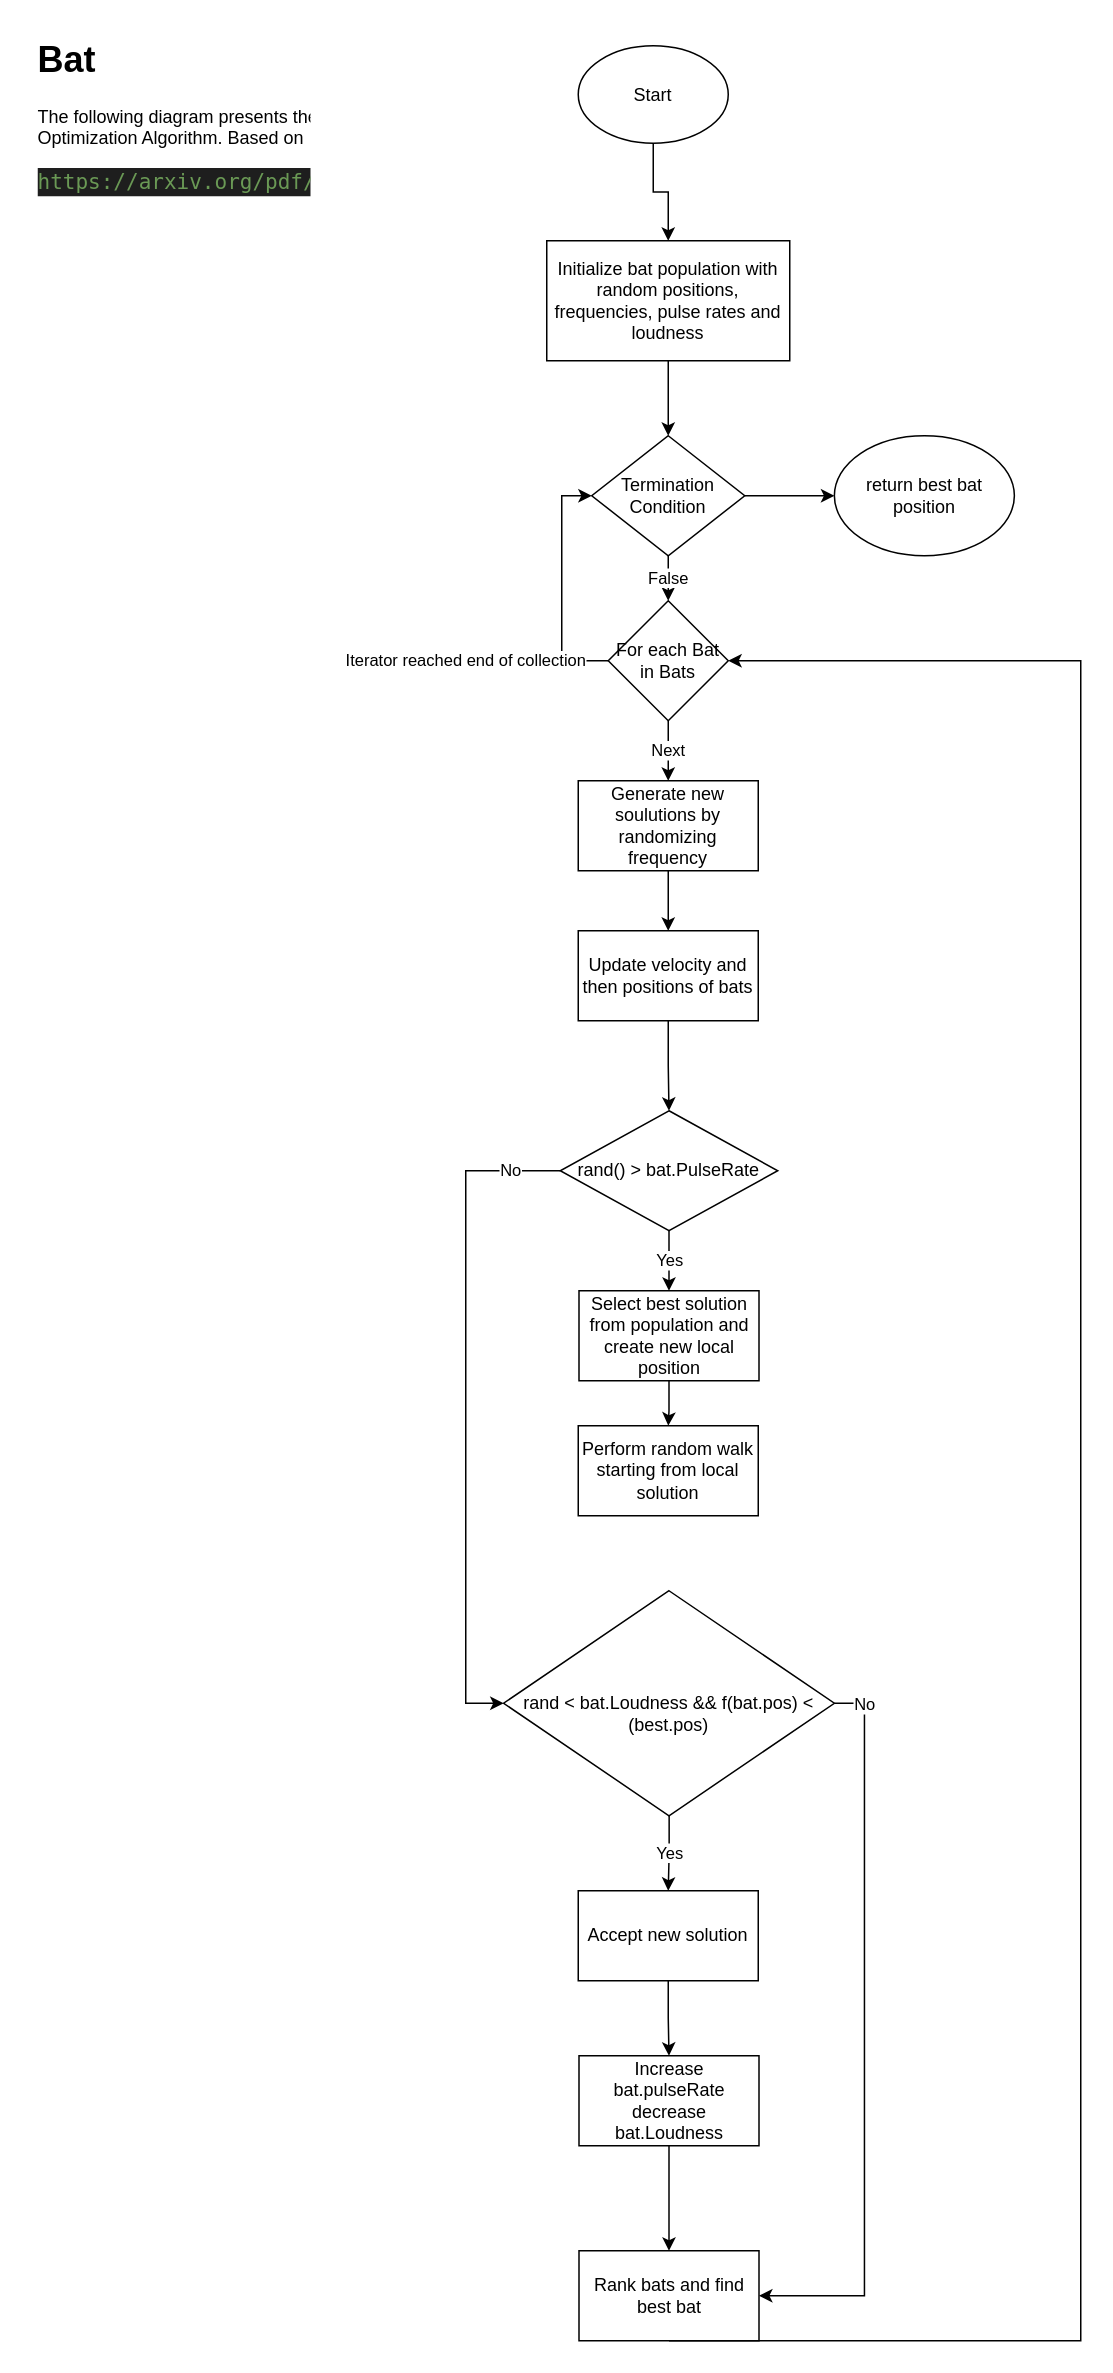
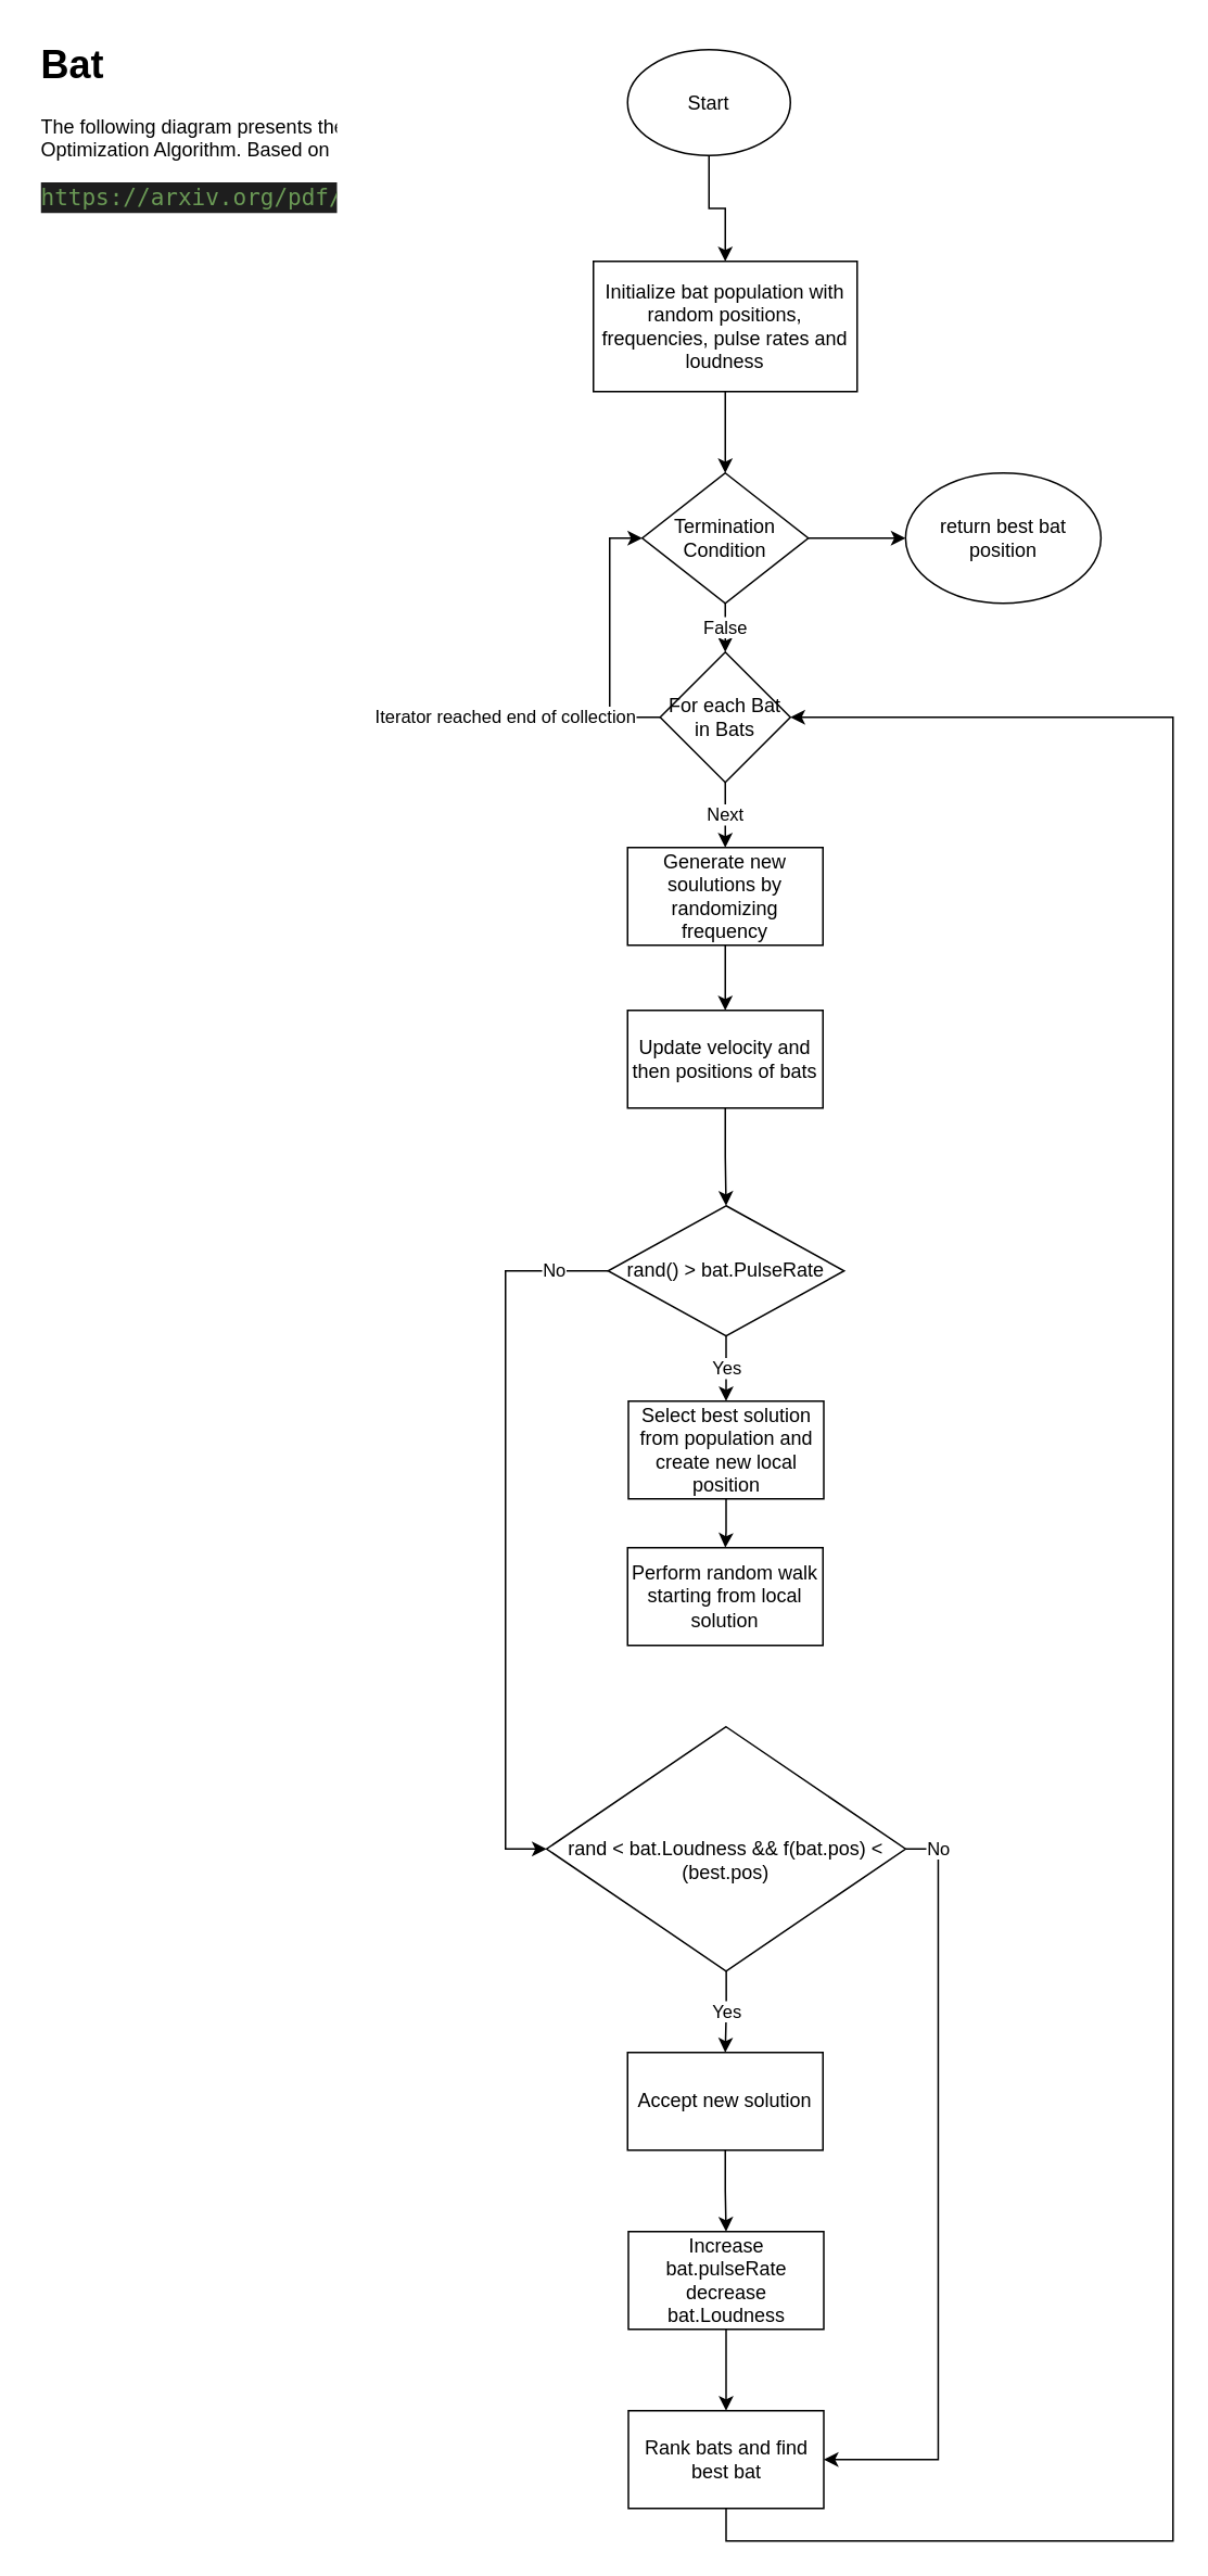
  <mxCell id="0" />
  <mxCell id="1" parent="0" />
  <mxCell id="2" value="&lt;h1&gt;Bat&lt;br&gt;&lt;/h1&gt;&lt;p&gt;The following diagram presents the flow of Bat Optimization Algorithm. Based on &lt;br&gt;&lt;/p&gt;&lt;div style=&quot;color: rgb(212 , 212 , 212) ; background-color: rgb(30 , 30 , 30) ; font-family: &amp;#34;droid sans mono&amp;#34; , &amp;#34;monospace&amp;#34; , monospace , &amp;#34;droid sans fallback&amp;#34; ; font-weight: normal ; font-size: 14px ; line-height: 19px&quot;&gt;&lt;div&gt;&lt;span style=&quot;color: #6a9955&quot;&gt;https://arxiv.org/pdf/1004.417.pdf&lt;/span&gt;&lt;/div&gt;&lt;/div&gt;" style="text;html=1;strokeColor=none;fillColor=none;spacing=5;spacingTop=-20;whiteSpace=wrap;overflow=hidden;rounded=0;" vertex="1" parent="1"><mxGeometry y="20" width="190" height="150" as="geometry" x="20" /></mxCell>
  <mxCell id="3" value="" style="edgeStyle=orthogonalEdgeStyle;rounded=0;orthogonalLoop=1;jettySize=auto;html=1;" edge="1" parent="1" source="4" target="6"><mxGeometry relative="1" as="geometry" /></mxCell>
  <mxCell id="4" value="Start" style="ellipse;whiteSpace=wrap;html=1;" vertex="1" parent="1"><mxGeometry x="385" y="30" width="100" height="65" as="geometry" /></mxCell>
  <mxCell id="5" value="" style="edgeStyle=orthogonalEdgeStyle;rounded=0;orthogonalLoop=1;jettySize=auto;html=1;" edge="1" parent="1" source="6" target="9"><mxGeometry relative="1" as="geometry" /></mxCell>
  <mxCell id="6" value="Initialize bat population with random positions, frequencies, pulse rates and loudness" style="rounded=0;whiteSpace=wrap;html=1;" vertex="1" parent="1"><mxGeometry x="364" y="160" width="162" height="80" as="geometry" /></mxCell>
  <mxCell id="7" value="False" style="edgeStyle=orthogonalEdgeStyle;rounded=0;orthogonalLoop=1;jettySize=auto;html=1;" edge="1" parent="1" source="9" target="16"><mxGeometry relative="1" as="geometry" /></mxCell>
  <mxCell id="8" value="" style="edgeStyle=orthogonalEdgeStyle;rounded=0;orthogonalLoop=1;jettySize=auto;html=1;" edge="1" parent="1" source="9" target="32"><mxGeometry relative="1" as="geometry" /></mxCell>
  <mxCell id="9" value="Termination Condition" style="rhombus;whiteSpace=wrap;html=1;" vertex="1" parent="1"><mxGeometry x="394" y="290" width="102" height="80" as="geometry" /></mxCell>
  <mxCell id="10" value="" style="edgeStyle=orthogonalEdgeStyle;rounded=0;orthogonalLoop=1;jettySize=auto;html=1;" edge="1" parent="1" source="11" target="13"><mxGeometry relative="1" as="geometry" /></mxCell>
  <mxCell id="11" value="Generate new soulutions by randomizing frequency" style="rounded=0;whiteSpace=wrap;html=1;" vertex="1" parent="1"><mxGeometry x="385" y="520" width="120" height="60" as="geometry" /></mxCell>
  <mxCell id="12" value="" style="edgeStyle=orthogonalEdgeStyle;rounded=0;orthogonalLoop=1;jettySize=auto;html=1;" edge="1" parent="1" source="13" target="19"><mxGeometry relative="1" as="geometry" /></mxCell>
  <mxCell id="13" value="Update velocity and then positions of bats" style="rounded=0;whiteSpace=wrap;html=1;" vertex="1" parent="1"><mxGeometry x="385" y="620" width="120" height="60" as="geometry" /></mxCell>
  <mxCell id="14" value="Next" style="edgeStyle=orthogonalEdgeStyle;rounded=0;orthogonalLoop=1;jettySize=auto;html=1;" edge="1" parent="1" source="16" target="11"><mxGeometry relative="1" as="geometry" /></mxCell>
  <mxCell id="15" value="Iterator reached end of collection" style="edgeStyle=orthogonalEdgeStyle;rounded=0;orthogonalLoop=1;jettySize=auto;html=1;exitX=0;exitY=0.5;exitDx=0;exitDy=0;entryX=0;entryY=0.5;entryDx=0;entryDy=0;" edge="1" parent="1" source="16" target="9"><mxGeometry x="-0.615" y="64" relative="1" as="geometry"><mxPoint as="offset" /></mxGeometry></mxCell>
  <mxCell id="16" value="For each Bat in Bats" style="rhombus;whiteSpace=wrap;html=1;" vertex="1" parent="1"><mxGeometry x="405" y="400" width="80" height="80" as="geometry" /></mxCell>
  <mxCell id="17" value="Yes" style="edgeStyle=orthogonalEdgeStyle;rounded=0;orthogonalLoop=1;jettySize=auto;html=1;" edge="1" parent="1" source="19" target="21"><mxGeometry relative="1" as="geometry" /></mxCell>
  <mxCell id="18" value="No" style="edgeStyle=orthogonalEdgeStyle;rounded=0;orthogonalLoop=1;jettySize=auto;html=1;exitX=0;exitY=0.5;exitDx=0;exitDy=0;entryX=0;entryY=0.5;entryDx=0;entryDy=0;" edge="1" parent="1" source="19" target="25"><mxGeometry x="-0.851" relative="1" as="geometry"><Array as="points"><mxPoint x="310" y="780" /><mxPoint x="310" y="1135" /></Array><mxPoint as="offset" /></mxGeometry></mxCell>
  <mxCell id="19" value="rand() &amp;gt; bat.PulseRate" style="rhombus;whiteSpace=wrap;html=1;" vertex="1" parent="1"><mxGeometry x="373" y="740" width="145" height="80" as="geometry" /></mxCell>
  <mxCell id="20" value="" style="edgeStyle=orthogonalEdgeStyle;rounded=0;orthogonalLoop=1;jettySize=auto;html=1;" edge="1" parent="1" source="21" target="22"><mxGeometry relative="1" as="geometry" /></mxCell>
  <mxCell id="21" value="Select best solution from population and create new local position" style="rounded=0;whiteSpace=wrap;html=1;" vertex="1" parent="1"><mxGeometry x="385.5" y="860" width="120" height="60" as="geometry" /></mxCell>
  <mxCell id="22" value="Perform random walk starting from local solution" style="rounded=0;whiteSpace=wrap;html=1;" vertex="1" parent="1"><mxGeometry x="385" y="950" width="120" height="60" as="geometry" /></mxCell>
  <mxCell id="23" value="Yes" style="edgeStyle=orthogonalEdgeStyle;rounded=0;orthogonalLoop=1;jettySize=auto;html=1;" edge="1" parent="1" source="25" target="27"><mxGeometry relative="1" as="geometry" /></mxCell>
  <mxCell id="24" value="No" style="edgeStyle=orthogonalEdgeStyle;rounded=0;orthogonalLoop=1;jettySize=auto;html=1;exitX=1;exitY=0.5;exitDx=0;exitDy=0;entryX=1;entryY=0.5;entryDx=0;entryDy=0;" edge="1" parent="1" source="25" target="31"><mxGeometry x="-0.914" relative="1" as="geometry"><mxPoint as="offset" /></mxGeometry></mxCell>
  <mxCell id="25" value="&lt;br&gt;rand &amp;lt; bat.Loudness &amp;amp;&amp;amp; f(bat.pos) &amp;lt; (best.pos)" style="rhombus;whiteSpace=wrap;html=1;" vertex="1" parent="1"><mxGeometry x="335.25" y="1060" width="220.5" height="150" as="geometry" /></mxCell>
  <mxCell id="26" value="" style="edgeStyle=orthogonalEdgeStyle;rounded=0;orthogonalLoop=1;jettySize=auto;html=1;" edge="1" parent="1" source="27" target="29"><mxGeometry relative="1" as="geometry" /></mxCell>
  <mxCell id="27" value="&lt;div&gt;Accept new solution&lt;/div&gt;" style="rounded=0;whiteSpace=wrap;html=1;" vertex="1" parent="1"><mxGeometry x="385" y="1260" width="120" height="60" as="geometry" /></mxCell>
  <mxCell id="28" value="" style="edgeStyle=orthogonalEdgeStyle;rounded=0;orthogonalLoop=1;jettySize=auto;html=1;" edge="1" parent="1" source="29" target="31"><mxGeometry relative="1" as="geometry" /></mxCell>
  <mxCell id="29" value="&lt;div&gt;Increase bat.pulseRate decrease &lt;br&gt;&lt;/div&gt;&lt;div&gt;bat.Loudness&lt;br&gt;&lt;/div&gt;" style="rounded=0;whiteSpace=wrap;html=1;" vertex="1" parent="1"><mxGeometry x="385.5" y="1370" width="120" height="60" as="geometry" /></mxCell>
  <mxCell id="30" style="edgeStyle=orthogonalEdgeStyle;rounded=0;orthogonalLoop=1;jettySize=auto;html=1;exitX=0.5;exitY=1;exitDx=0;exitDy=0;entryX=1;entryY=0.5;entryDx=0;entryDy=0;" edge="1" parent="1" source="31" target="16"><mxGeometry relative="1" as="geometry"><Array as="points"><mxPoint x="446" y="1560" /><mxPoint x="720" y="1560" /><mxPoint x="720" y="440" /></Array></mxGeometry></mxCell>
- <mxCell id="31" value="Rank bats and find best bat" style="rounded=0;whiteSpace=wrap;html=1;" vertex="1" parent="1"><mxGeometry x="385.5" y="1500" width="120" height="60" as="geometry" /></mxCell>
+ <mxCell id="31" value="Rank bats and find best bat" style="rounded=0;whiteSpace=wrap;html=1;" vertex="1" parent="1"><mxGeometry x="385.5" y="1480" width="120" height="60" as="geometry" /></mxCell>
  <mxCell id="32" value="return best bat position" style="ellipse;whiteSpace=wrap;html=1;" vertex="1" parent="1"><mxGeometry x="555.75" y="290" width="120" height="80" as="geometry" /></mxCell>
